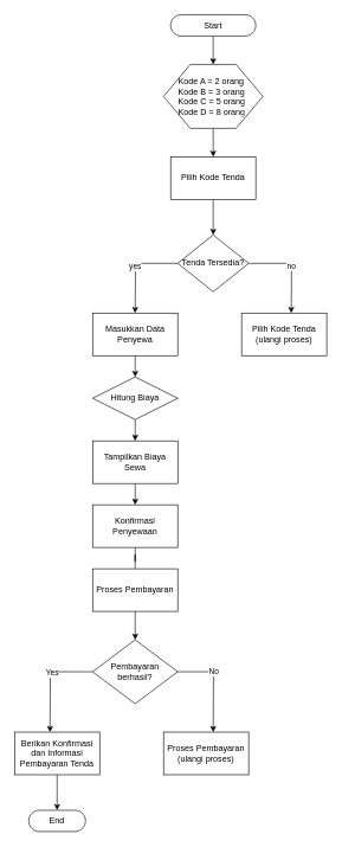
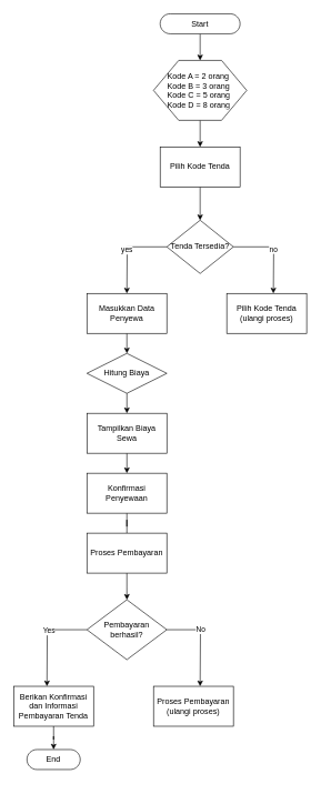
  <mxCell id="0" />
  <mxCell id="1" parent="0" />
  <mxCell id="2" style="edgeStyle=orthogonalEdgeStyle;rounded=0;orthogonalLoop=1;jettySize=auto;html=1;exitX=0.5;exitY=1;exitDx=0;exitDy=0;entryX=0.5;entryY=0;entryDx=0;entryDy=0;" edge="1" parent="1" source="3" target="12"><mxGeometry relative="1" as="geometry" /></mxCell>
  <mxCell id="3" value="" style="verticalLabelPosition=bottom;verticalAlign=top;html=1;shape=hexagon;perimeter=hexagonPerimeter2;arcSize=6;size=0.27;" vertex="1" parent="1"><mxGeometry x="230" y="90" width="140" height="90" as="geometry" /></mxCell>
  <mxCell id="4" value="Kode A = 2 orang&lt;div&gt;Kode B = 3 orang&lt;/div&gt;&lt;div&gt;Kode C = 5&lt;span style=&quot;background-color: initial;&quot;&gt;&amp;nbsp;orang&lt;/span&gt;&lt;/div&gt;&lt;div&gt;Kode D = 8 orang&lt;/div&gt;" style="text;strokeColor=none;fillColor=none;align=left;verticalAlign=middle;spacingLeft=4;spacingRight=4;overflow=hidden;points=[[0,0.5],[1,0.5]];portConstraint=eastwest;rotatable=0;whiteSpace=wrap;html=1;" vertex="1" parent="1"><mxGeometry x="245" y="105" width="110" height="60" as="geometry" /></mxCell>
  <mxCell id="5" style="edgeStyle=orthogonalEdgeStyle;rounded=0;orthogonalLoop=1;jettySize=auto;html=1;exitX=0.5;exitY=1;exitDx=0;exitDy=0;" edge="1" parent="1"><mxGeometry relative="1" as="geometry"><mxPoint x="299.471" y="270.412" as="targetPoint" /><mxPoint x="300" y="270" as="sourcePoint" /></mxGeometry></mxCell>
  <mxCell id="6" value="no" style="edgeStyle=orthogonalEdgeStyle;rounded=0;orthogonalLoop=1;jettySize=auto;html=1;exitX=1;exitY=0.5;exitDx=0;exitDy=0;" edge="1" parent="1" source="8"><mxGeometry relative="1" as="geometry"><mxPoint x="410" y="440" as="targetPoint" /></mxGeometry></mxCell>
  <mxCell id="7" value="yes" style="edgeStyle=orthogonalEdgeStyle;rounded=0;orthogonalLoop=1;jettySize=auto;html=1;exitX=0;exitY=0.5;exitDx=0;exitDy=0;" edge="1" parent="1" source="8"><mxGeometry relative="1" as="geometry"><mxPoint x="190" y="440" as="targetPoint" /></mxGeometry></mxCell>
  <mxCell id="8" value="Tenda Tersedia?" style="shape=rhombus;html=1;dashed=0;whiteSpace=wrap;perimeter=rhombusPerimeter;" vertex="1" parent="1"><mxGeometry x="250" y="330" width="100" height="80" as="geometry" /></mxCell>
  <mxCell id="9" style="edgeStyle=orthogonalEdgeStyle;rounded=0;orthogonalLoop=1;jettySize=auto;html=1;exitX=0.5;exitY=1;exitDx=0;exitDy=0;" edge="1" parent="1" source="10" target="15"><mxGeometry relative="1" as="geometry"><mxPoint x="190.059" y="560" as="targetPoint" /></mxGeometry></mxCell>
  <mxCell id="10" value="Masukkan Data Penyewa" style="rounded=0;whiteSpace=wrap;html=1;" vertex="1" parent="1"><mxGeometry x="130" y="440" width="120" height="60" as="geometry" /></mxCell>
  <mxCell id="11" style="edgeStyle=orthogonalEdgeStyle;rounded=0;orthogonalLoop=1;jettySize=auto;html=1;exitX=0.5;exitY=1;exitDx=0;exitDy=0;entryX=0.5;entryY=0;entryDx=0;entryDy=0;" edge="1" parent="1" source="12" target="8"><mxGeometry relative="1" as="geometry" /></mxCell>
  <mxCell id="12" value="Pilih Kode Tenda" style="rounded=0;whiteSpace=wrap;html=1;" vertex="1" parent="1"><mxGeometry x="240" y="220" width="120" height="60" as="geometry" /></mxCell>
  <mxCell id="13" value="Pilih Kode Tenda (ulangi proses)" style="rounded=0;whiteSpace=wrap;html=1;" vertex="1" parent="1"><mxGeometry x="340" y="440" width="120" height="60" as="geometry" /></mxCell>
  <mxCell id="14" style="edgeStyle=orthogonalEdgeStyle;rounded=0;orthogonalLoop=1;jettySize=auto;html=1;exitX=0.5;exitY=1;exitDx=0;exitDy=0;" edge="1" parent="1" source="15"><mxGeometry relative="1" as="geometry"><mxPoint x="190.059" y="620" as="targetPoint" /></mxGeometry></mxCell>
  <mxCell id="15" value="Hitung Biaya" style="rhombus;whiteSpace=wrap;html=1;" vertex="1" parent="1"><mxGeometry x="130.059" y="530" width="120" height="60" as="geometry" /></mxCell>
  <mxCell id="16" style="edgeStyle=orthogonalEdgeStyle;rounded=0;orthogonalLoop=1;jettySize=auto;html=1;exitX=0.5;exitY=1;exitDx=0;exitDy=0;" edge="1" parent="1" source="17" target="19"><mxGeometry relative="1" as="geometry"><mxPoint x="190.059" y="710" as="targetPoint" /></mxGeometry></mxCell>
  <mxCell id="17" value="Tampilkan Biaya Sewa" style="rounded=0;whiteSpace=wrap;html=1;" vertex="1" parent="1"><mxGeometry x="130.06" y="620" width="120" height="60" as="geometry" /></mxCell>
  <mxCell id="18" value="" style="edgeStyle=orthogonalEdgeStyle;rounded=0;orthogonalLoop=1;jettySize=auto;html=1;endArrow=none;" edge="1" parent="1" source="19" target="21"><mxGeometry relative="1" as="geometry" /></mxCell>
  <mxCell id="19" value="Konfirmasi Penyewaan" style="rounded=0;whiteSpace=wrap;html=1;" vertex="1" parent="1"><mxGeometry x="129.999" y="710" width="120" height="60" as="geometry" /></mxCell>
  <mxCell id="20" style="edgeStyle=orthogonalEdgeStyle;rounded=0;orthogonalLoop=1;jettySize=auto;html=1;exitX=0.5;exitY=1;exitDx=0;exitDy=0;" edge="1" parent="1" source="21"><mxGeometry relative="1" as="geometry"><mxPoint x="190.059" y="900" as="targetPoint" /></mxGeometry></mxCell>
  <mxCell id="21" value="Proses Pembayaran" style="rounded=0;whiteSpace=wrap;html=1;" vertex="1" parent="1"><mxGeometry x="129.999" y="800" width="120" height="60" as="geometry" /></mxCell>
  <mxCell id="22" style="edgeStyle=orthogonalEdgeStyle;rounded=0;orthogonalLoop=1;jettySize=auto;html=1;exitX=1;exitY=0.5;exitDx=0;exitDy=0;" edge="1" parent="1" source="26"><mxGeometry relative="1" as="geometry"><mxPoint x="300" y="1030" as="targetPoint" /></mxGeometry></mxCell>
  <mxCell id="23" value="No" style="edgeLabel;html=1;align=center;verticalAlign=middle;resizable=0;points=[];" vertex="1" connectable="0" parent="22"><mxGeometry x="-0.254" relative="1" as="geometry"><mxPoint y="-1" as="offset" /></mxGeometry></mxCell>
  <mxCell id="24" style="edgeStyle=orthogonalEdgeStyle;rounded=0;orthogonalLoop=1;jettySize=auto;html=1;exitX=0;exitY=0.5;exitDx=0;exitDy=0;" edge="1" parent="1" source="26"><mxGeometry relative="1" as="geometry"><mxPoint x="70" y="1030" as="targetPoint" /></mxGeometry></mxCell>
  <mxCell id="25" value="Yes" style="edgeLabel;html=1;align=center;verticalAlign=middle;resizable=0;points=[];" vertex="1" connectable="0" parent="24"><mxGeometry x="-0.203" y="1" relative="1" as="geometry"><mxPoint as="offset" /></mxGeometry></mxCell>
  <mxCell id="26" value="Pembayaran berhasil?" style="rhombus;whiteSpace=wrap;html=1;" vertex="1" parent="1"><mxGeometry x="130" y="900" width="120" height="90" as="geometry" /></mxCell>
  <mxCell id="27" value="Proses Pembayaran (ulangi proses)" style="rounded=0;whiteSpace=wrap;html=1;" vertex="1" parent="1"><mxGeometry x="230" y="1030" width="120" height="60" as="geometry" /></mxCell>
  <mxCell id="28" style="edgeStyle=orthogonalEdgeStyle;rounded=0;orthogonalLoop=1;jettySize=auto;html=1;exitX=0.5;exitY=1;exitDx=0;exitDy=0;" edge="1" parent="1" source="29" target="32"><mxGeometry relative="1" as="geometry"><mxPoint x="190" y="1130" as="targetPoint" /></mxGeometry></mxCell>
  <mxCell id="29" value="Berikan Konfirmasi dan Informasi Pembayaran Tenda" style="rounded=0;whiteSpace=wrap;html=1;" vertex="1" parent="1"><mxGeometry x="20" y="1030" width="120" height="60" as="geometry" /></mxCell>
  <mxCell id="30" style="edgeStyle=orthogonalEdgeStyle;rounded=0;orthogonalLoop=1;jettySize=auto;html=1;exitX=0.5;exitY=0.5;exitDx=0;exitDy=15;exitPerimeter=0;entryX=0.5;entryY=0;entryDx=0;entryDy=0;" edge="1" parent="1" source="31" target="3"><mxGeometry relative="1" as="geometry" /></mxCell>
  <mxCell id="31" value="Start" style="html=1;dashed=0;whiteSpace=wrap;shape=mxgraph.dfd.start" vertex="1" parent="1"><mxGeometry x="240" y="20" width="120" height="30" as="geometry" /></mxCell>
- <mxCell id="32" value="End" style="html=1;dashed=0;whiteSpace=wrap;shape=mxgraph.dfd.start" vertex="1" parent="1"><mxGeometry x="40" y="1140" width="80" height="30" as="geometry" /></mxCell>
+ <mxCell id="32" value="End" style="html=1;dashed=0;whiteSpace=wrap;shape=mxgraph.dfd.start" vertex="1" parent="1"><mxGeometry x="40" y="1125" width="80" height="30" as="geometry" /></mxCell>
